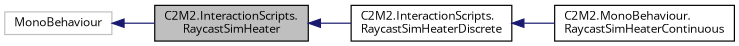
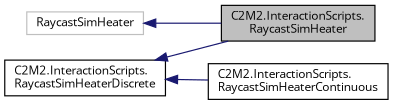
  digraph {
    fontname="Open Sans"
    rankdir=LR
    node [color=black fillcolor=white fontname="Open Sans" fontsize=10 shape=record style=filled]
    edge [color=midnightblue dir=back fontname="Open Sans" fontsize=10 labelfontname=Helvetica labelfontsize=10 style=solid]
    n1 [fillcolor=grey75 fontcolor=black height=0.2 label="C2M2.InteractionScripts.\lRaycastSimHeater" width=0.4]
    n2 [height=0.2 label="C2M2.InteractionScripts.\lRaycastSimHeaterDiscrete" width=0.4]
-   n3 [height=0.2 label="C2M2.MonoBehaviour.\lRaycastSimHeaterContinuous" width=0.4]
-   n4 [color=grey75 height=0.2 label=MonoBehaviour width=0.4]
-   n1 -> n2
+   n3 [height=0.2 label="C2M2.InteractionScripts.\lRaycastSimHeaterContinuous" width=0.4]
+   n4 [color=grey75 height=0.2 label=RaycastSimHeater width=0.4]
+   n2 -> n1
    n2 -> n3
    n4 -> n1
  }
